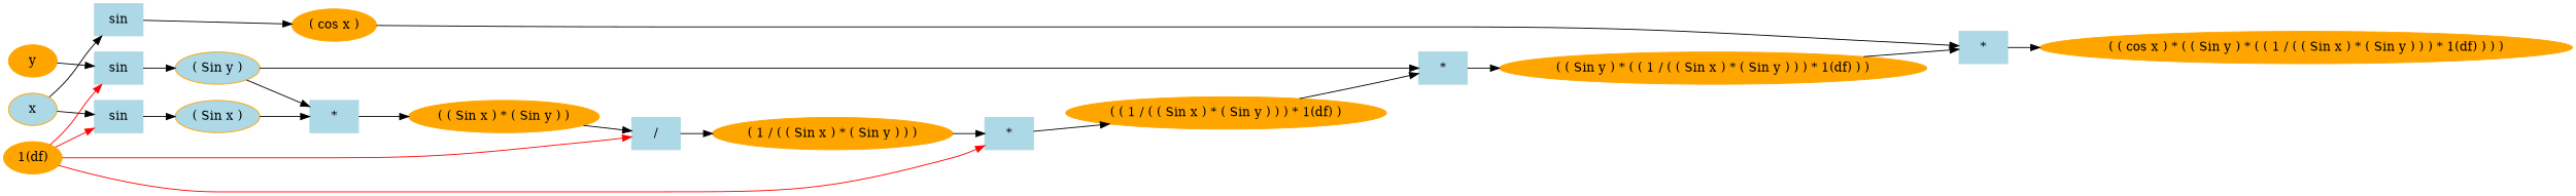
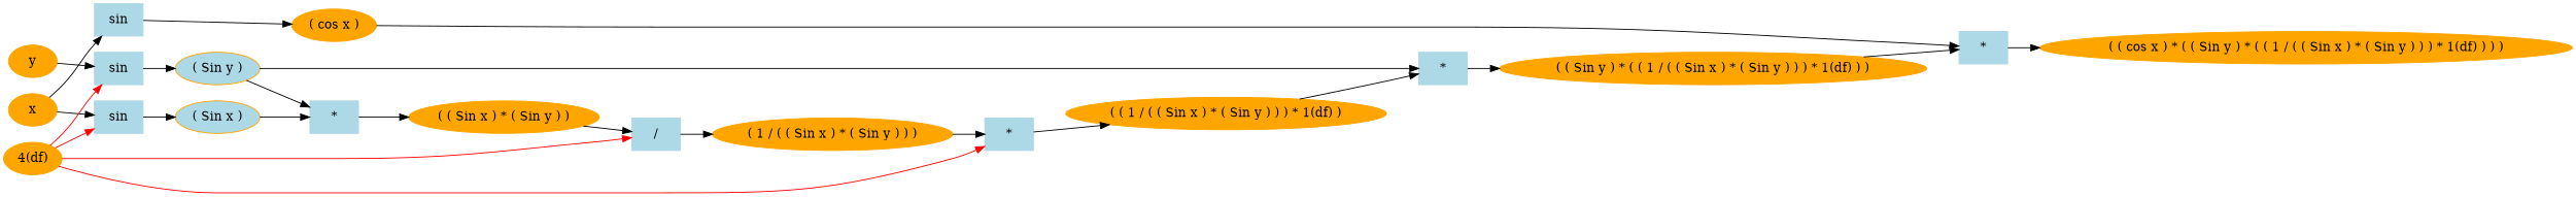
  strict digraph {
    fontname="DejaVu Serif"
    rankdir=LR
    node [color=orange fontname="DejaVu Serif" style=filled]
    edge [fontname="DejaVu Serif" color=black]
    n1 [label="( ( cos x ) * ( ( Sin y ) * ( ( 1 / ( ( Sin x ) * ( Sin y ) ) ) * 1(df) ) ) )"]
    n2 [color=lightblue label="*" shape=box]
    n3 [label="( cos x )"]
    n4 [color=lightblue label=sin shape=box]
-   n5 [label=x fillcolor=lightblue]
+   n5 [label=x]
    n6 [color=lightblue label=sin shape=box]
    n7 [fillcolor=lightblue label="( Sin x )"]
    n8 [label="( ( Sin y ) * ( ( 1 / ( ( Sin x ) * ( Sin y ) ) ) * 1(df) ) )"]
    n9 [color=lightblue label="*" shape=box]
    n10 [fillcolor=lightblue label="( Sin y )"]
    n11 [color=lightblue label="*" shape=box]
    n12 [label="( ( Sin x ) * ( Sin y ) )"]
    n13 [color=lightblue label=sin shape=box]
-   n14 [label="1(df)"]
+   n14 [label="4(df)"]
    n15 [color=lightblue label="*" shape=box]
    n16 [color=lightblue label="/" shape=box]
    n17 [label="( ( 1 / ( ( Sin x ) * ( Sin y ) ) ) * 1(df) )"]
    n18 [label="( 1 / ( ( Sin x ) * ( Sin y ) ) )"]
    n19 [label=y]
    n2 -> n1 [color=""]
    n3 -> n2
    n4 -> n3 [color=""]
    n5 -> n4
    n5 -> n6
    n6 -> n7 [color=""]
    n7 -> n11
    n8 -> n2
    n9 -> n8 [color=""]
    n10 -> n9
    n10 -> n11
    n11 -> n12 [color=""]
    n12 -> n16
    n13 -> n10 [color=""]
    n14 -> n6 [color=red]
    n14 -> n13 [color=red]
    n14 -> n15 [color=red]
    n14 -> n16 [color=red]
    n15 -> n17 [color=""]
    n16 -> n18 [color=""]
    n17 -> n9
    n18 -> n15
    n19 -> n13
  }
